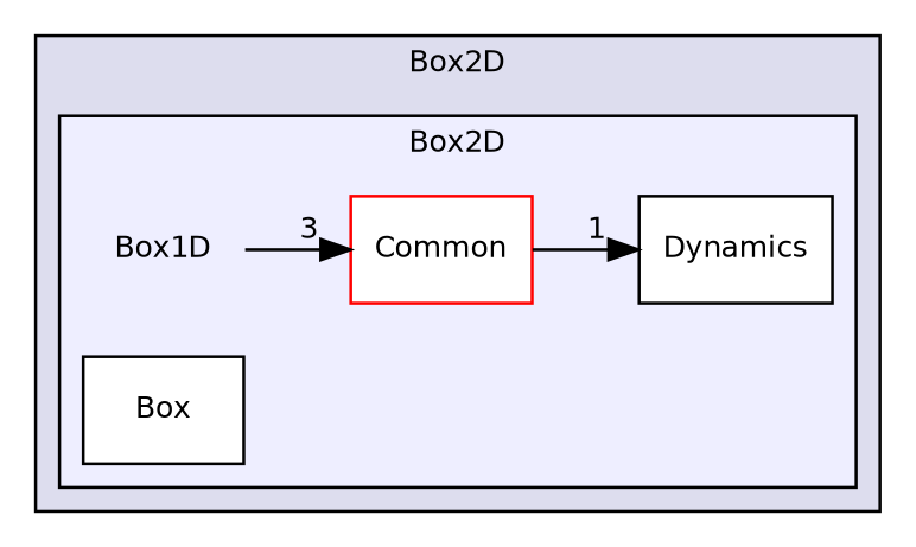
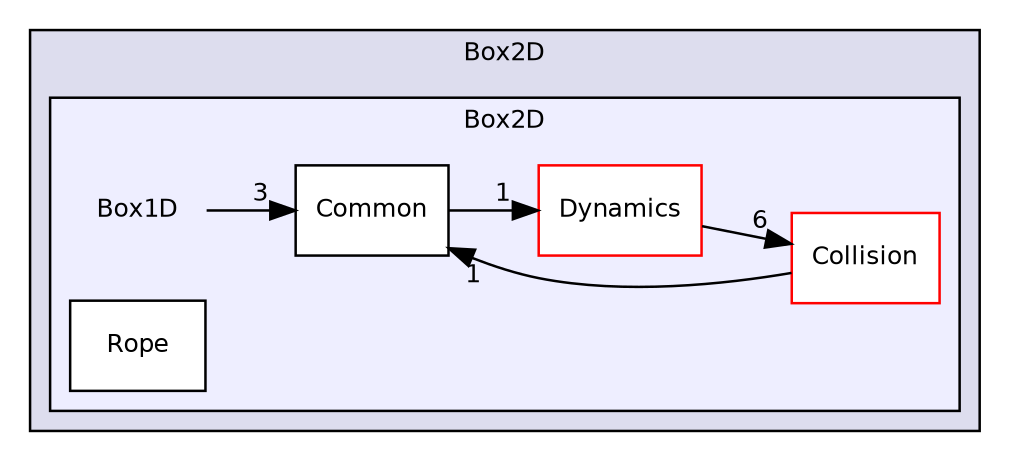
  digraph {
    compound=true
    rankdir=LR
    node [fontname=Helvetica fontsize=10 shape=box color=red fillcolor=white style=filled]
    edge [headlabel=1 labeldistance=1.5 labelfontname=Helvetica labelfontsize=10]
    n1 [label=Box1D shape=plaintext color="" fillcolor="" style=""]
-   n3 [label=Common]
-   n4 [color=black label=Dynamics]
-   n5 [color=black label=Box]
+   n2 [label=Collision]
+   n3 [color=black label=Common]
+   n4 [label=Dynamics]
+   n5 [color=black label=Rope]
    subgraph cluster_1 {
      bgcolor="#ddddee"
      fontname=Helvetica
      fontsize=10
      label=Box2D
      pencolor=black
      subgraph cluster_2 {
        bgcolor="#eeeeff"
        fontname=Helvetica
        fontsize=10
        label=Box2D
        pencolor=black
        n1
+       n2
        n3
        n4
        n5
      }
    }
    n1 -> n3 [headlabel=3]
+   n2 -> n3
    n3 -> n4
+   n4 -> n2 [headlabel=6]
  }
